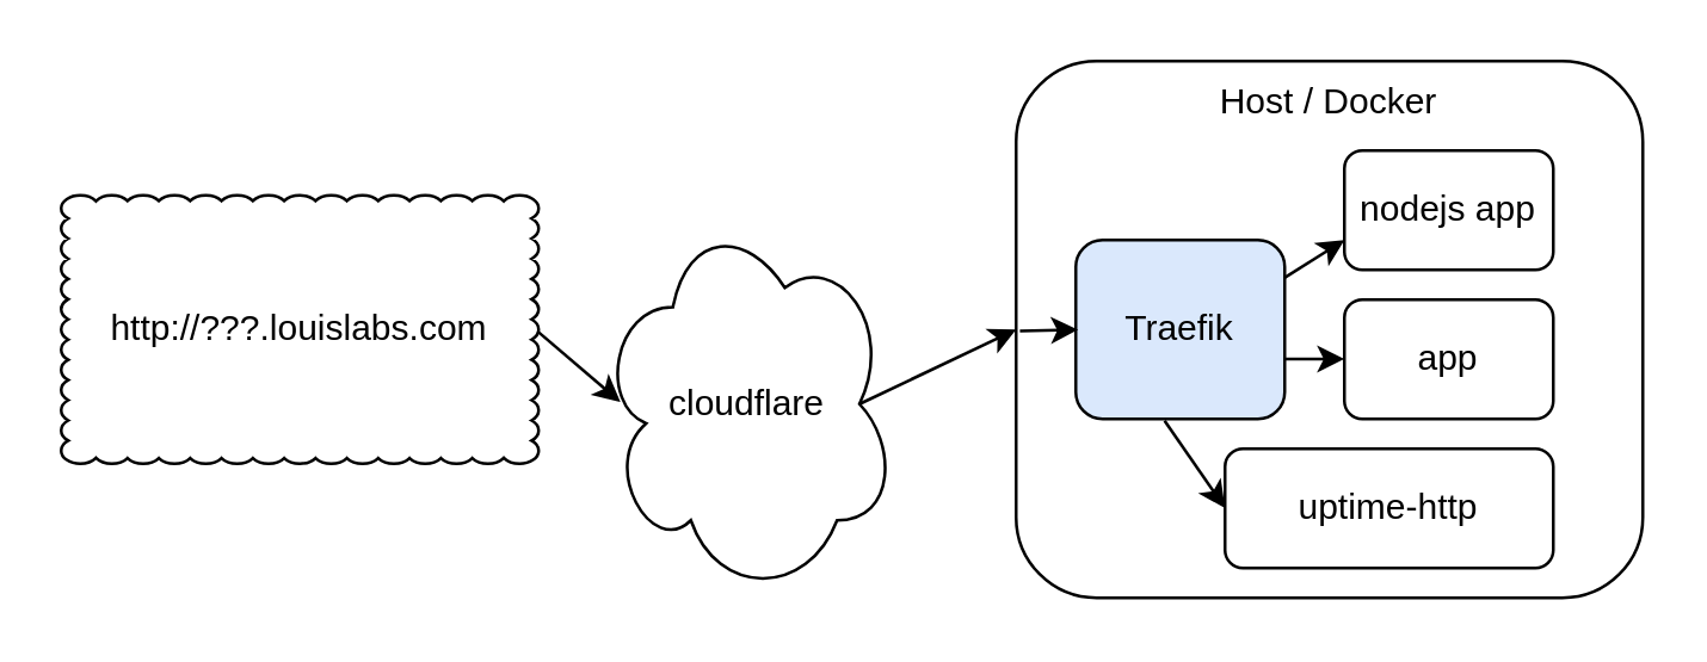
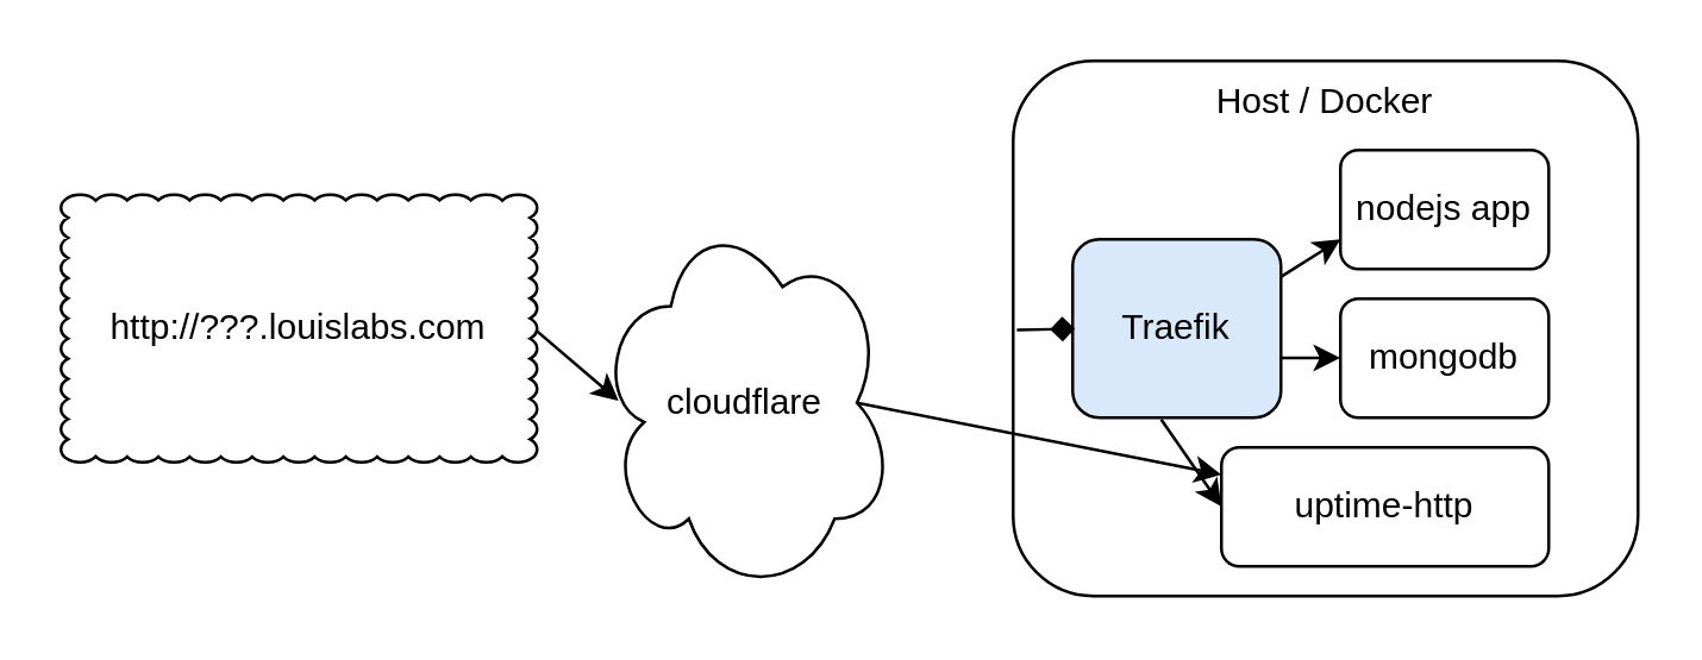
  <mxCell id="0" />
  <mxCell id="1" parent="0" />
  <mxCell id="2" value="cloudflare" style="ellipse;shape=cloud;whiteSpace=wrap;html=1;" vertex="1" parent="1"><mxGeometry x="200" y="70" width="100" height="130" as="geometry" /></mxCell>
  <mxCell id="3" value="http://???.louislabs.com" style="whiteSpace=wrap;html=1;shape=mxgraph.basic.cloud_rect" vertex="1" parent="1"><mxGeometry x="20" y="65" width="160" height="90" as="geometry" /></mxCell>
  <mxCell id="4" value="Host / Docker" style="rounded=1;whiteSpace=wrap;html=1;verticalAlign=top;align=center;" vertex="1" parent="1"><mxGeometry x="340" y="20" width="210" height="180" as="geometry" /></mxCell>
  <mxCell id="5" value="Traefik" style="rounded=1;whiteSpace=wrap;html=1;fillColor=#dae8fc;" vertex="1" parent="1"><mxGeometry x="360" y="80" width="70" height="60" as="geometry" /></mxCell>
  <mxCell id="6" value="nodejs app" style="rounded=1;whiteSpace=wrap;html=1;" vertex="1" parent="1"><mxGeometry x="450" y="50" width="70" height="40" as="geometry" /></mxCell>
- <mxCell id="7" value="app" style="rounded=1;whiteSpace=wrap;html=1;" vertex="1" parent="1"><mxGeometry x="450" y="100" width="70" height="40" as="geometry" /></mxCell>
+ <mxCell id="7" value="mongodb" style="rounded=1;whiteSpace=wrap;html=1;" vertex="1" parent="1"><mxGeometry x="450" y="100" width="70" height="40" as="geometry" /></mxCell>
  <mxCell id="8" value="uptime-http" style="rounded=1;whiteSpace=wrap;html=1;" vertex="1" parent="1"><mxGeometry x="410" y="150" width="110" height="40" as="geometry" /></mxCell>
  <mxCell id="9" value="" style="endArrow=classic;html=1;exitX=0.998;exitY=0.507;exitDx=0;exitDy=0;exitPerimeter=0;entryX=0.074;entryY=0.495;entryDx=0;entryDy=0;entryPerimeter=0;" edge="1" parent="1" source="3" target="2"><mxGeometry width="50" height="50" relative="1" as="geometry"><mxPoint x="160" y="110" as="sourcePoint" /><mxPoint x="210" y="60" as="targetPoint" /></mxGeometry></mxCell>
- <mxCell id="10" value="" style="endArrow=classic;html=1;exitX=0.875;exitY=0.5;exitDx=0;exitDy=0;exitPerimeter=0;entryX=0;entryY=0.5;entryDx=0;entryDy=0;" edge="1" parent="1" source="2" target="4"><mxGeometry width="50" height="50" relative="1" as="geometry"><mxPoint x="310.88" y="110.52" as="sourcePoint" /><mxPoint x="340" y="100" as="targetPoint" /></mxGeometry></mxCell>
- <mxCell id="11" value="" style="endArrow=classic;html=1;exitX=0.006;exitY=0.503;exitDx=0;exitDy=0;exitPerimeter=0;entryX=0.011;entryY=0.501;entryDx=0;entryDy=0;entryPerimeter=0;" edge="1" parent="1" source="4" target="5"><mxGeometry width="50" height="50" relative="1" as="geometry"><mxPoint x="340" y="140" as="sourcePoint" /><mxPoint x="390" y="90" as="targetPoint" /></mxGeometry></mxCell>
+ <mxCell id="10" value="" style="endArrow=classic;html=1;exitX=0.875;exitY=0.5;exitDx=0;exitDy=0;exitPerimeter=0;" edge="1" parent="1" source="2" target="8"><mxGeometry width="50" height="50" relative="1" as="geometry"><mxPoint x="310.88" y="110.52" as="sourcePoint" /><mxPoint x="340" y="100" as="targetPoint" /></mxGeometry></mxCell>
+ <mxCell id="11" value="" style="endArrow=diamond;html=1;exitX=0.006;exitY=0.503;exitDx=0;exitDy=0;exitPerimeter=0;entryX=0.011;entryY=0.501;entryDx=0;entryDy=0;entryPerimeter=0;" edge="1" parent="1" source="4" target="5"><mxGeometry width="50" height="50" relative="1" as="geometry"><mxPoint x="340" y="140" as="sourcePoint" /><mxPoint x="390" y="90" as="targetPoint" /></mxGeometry></mxCell>
  <mxCell id="12" value="" style="endArrow=classic;html=1;entryX=0.011;entryY=0.501;entryDx=0;entryDy=0;entryPerimeter=0;exitX=0.999;exitY=0.211;exitDx=0;exitDy=0;exitPerimeter=0;" edge="1" parent="1" source="5"><mxGeometry width="50" height="50" relative="1" as="geometry"><mxPoint x="430" y="80" as="sourcePoint" /><mxPoint x="450" y="80" as="targetPoint" /></mxGeometry></mxCell>
  <mxCell id="13" value="" style="endArrow=classic;html=1;entryX=0.011;entryY=0.501;entryDx=0;entryDy=0;entryPerimeter=0;" edge="1" parent="1"><mxGeometry width="50" height="50" relative="1" as="geometry"><mxPoint x="430" y="119.9" as="sourcePoint" /><mxPoint x="450" y="119.9" as="targetPoint" /></mxGeometry></mxCell>
  <mxCell id="14" value="" style="endArrow=classic;html=1;entryX=0.011;entryY=0.501;entryDx=0;entryDy=0;entryPerimeter=0;exitX=0.425;exitY=1.01;exitDx=0;exitDy=0;exitPerimeter=0;" edge="1" parent="1" source="5"><mxGeometry width="50" height="50" relative="1" as="geometry"><mxPoint x="390" y="169.9" as="sourcePoint" /><mxPoint x="410" y="169.9" as="targetPoint" /></mxGeometry></mxCell>
